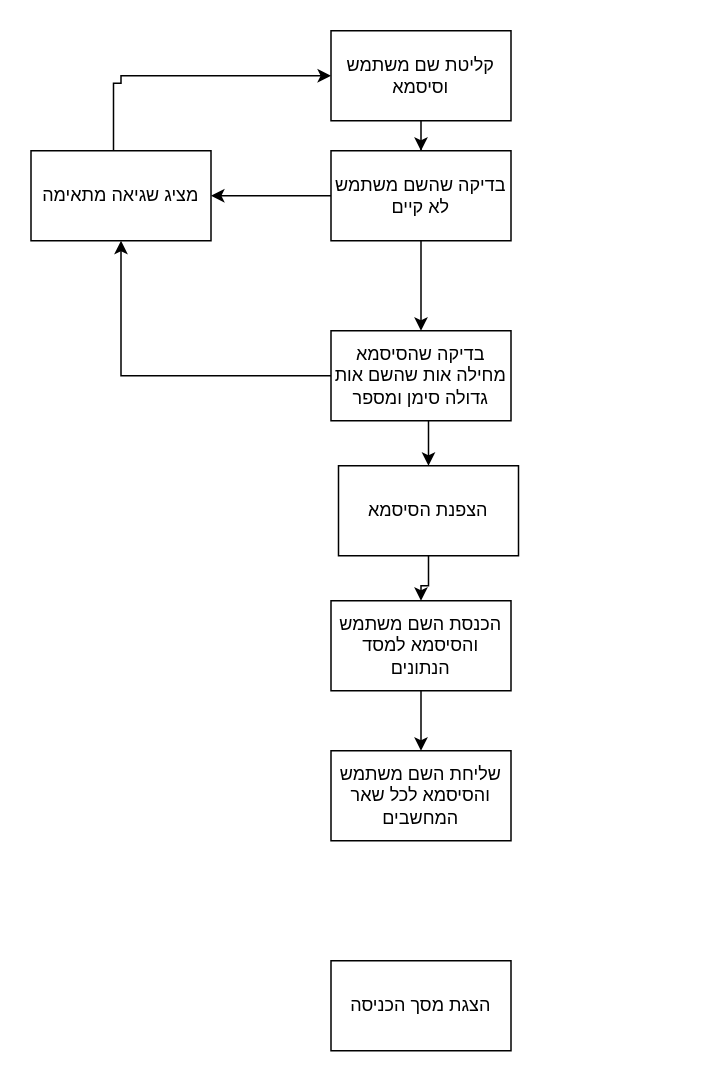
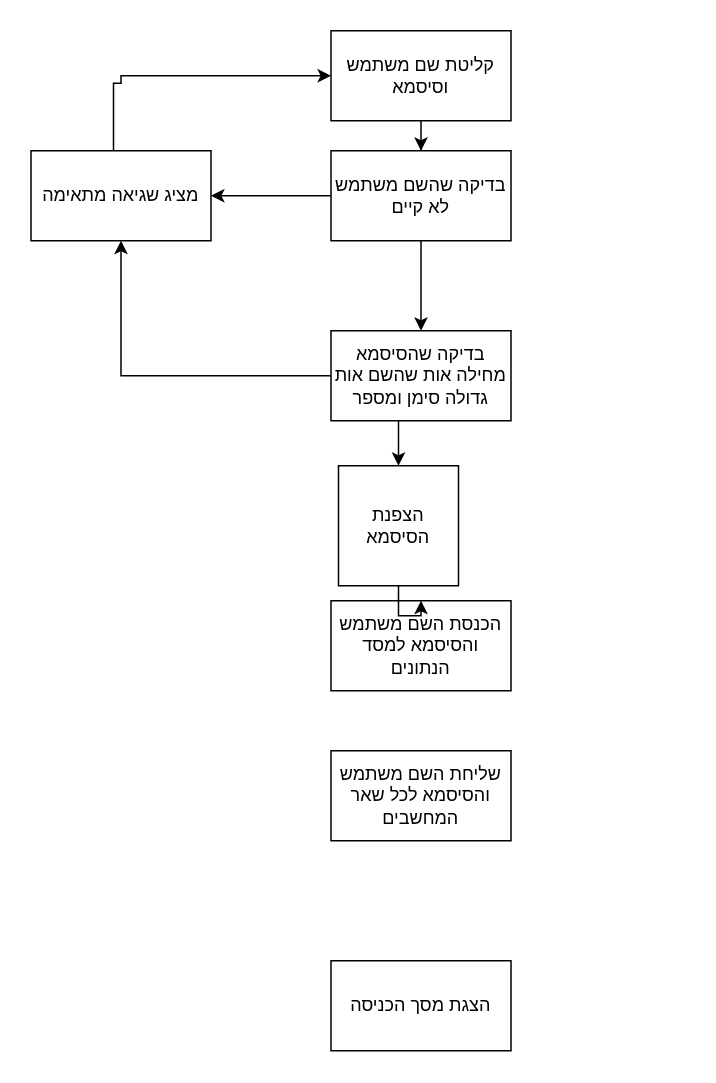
  <mxCell id="0" />
  <mxCell id="1" parent="0" />
  <mxCell id="2" value="" style="edgeStyle=orthogonalEdgeStyle;rounded=0;orthogonalLoop=1;jettySize=auto;html=1;" edge="1" parent="1" source="3" target="6"><mxGeometry relative="1" as="geometry" /></mxCell>
  <mxCell id="3" value="קליטת שם משתמש וסיסמא" style="rounded=0;whiteSpace=wrap;html=1;" vertex="1" parent="1"><mxGeometry x="220" y="20" width="120" height="60" as="geometry" /></mxCell>
  <mxCell id="4" value="" style="edgeStyle=orthogonalEdgeStyle;rounded=0;orthogonalLoop=1;jettySize=auto;html=1;" edge="1" parent="1" source="6" target="8"><mxGeometry relative="1" as="geometry" /></mxCell>
  <mxCell id="5" value="" style="edgeStyle=orthogonalEdgeStyle;rounded=0;orthogonalLoop=1;jettySize=auto;html=1;" edge="1" parent="1" source="6" target="11"><mxGeometry relative="1" as="geometry" /></mxCell>
  <mxCell id="6" value="בדיקה שהשם משתמש לא קיים" style="rounded=0;whiteSpace=wrap;html=1;" vertex="1" parent="1"><mxGeometry x="220" y="100" width="120" height="60" as="geometry" /></mxCell>
  <mxCell id="7" style="edgeStyle=orthogonalEdgeStyle;rounded=0;orthogonalLoop=1;jettySize=auto;html=1;entryX=0;entryY=0.5;entryDx=0;entryDy=0;" edge="1" parent="1" source="8" target="3"><mxGeometry relative="1" as="geometry"><mxPoint x="80" y="10" as="targetPoint" /><Array as="points"><mxPoint x="75" y="55" /><mxPoint x="80" y="55" /><mxPoint x="80" y="50" /></Array></mxGeometry></mxCell>
  <mxCell id="8" value="מציג שגיאה מתאימה" style="whiteSpace=wrap;html=1;rounded=0;" vertex="1" parent="1"><mxGeometry x="20" y="100" width="120" height="60" as="geometry" /></mxCell>
  <mxCell id="9" style="edgeStyle=orthogonalEdgeStyle;rounded=0;orthogonalLoop=1;jettySize=auto;html=1;entryX=0.5;entryY=1;entryDx=0;entryDy=0;" edge="1" parent="1" source="11" target="8"><mxGeometry relative="1" as="geometry" /></mxCell>
  <mxCell id="10" value="" style="edgeStyle=orthogonalEdgeStyle;rounded=0;orthogonalLoop=1;jettySize=auto;html=1;entryX=0.5;entryY=0;entryDx=0;entryDy=0;" edge="1" parent="1" source="11" target="16"><mxGeometry relative="1" as="geometry"><mxPoint x="345" y="280" as="targetPoint" /><Array as="points"><mxPoint x="295" y="280" /><mxPoint x="455" y="280" /></Array></mxGeometry></mxCell>
  <mxCell id="11" value="בדיקה שהסיסמא מחילה אות שהשם אות גדולה סימן ומספר" style="whiteSpace=wrap;html=1;rounded=0;" vertex="1" parent="1"><mxGeometry x="220" y="220" width="120" height="60" as="geometry" /></mxCell>
- <mxCell id="12" value="" style="edgeStyle=orthogonalEdgeStyle;rounded=0;orthogonalLoop=1;jettySize=auto;html=1;" edge="1" parent="1" source="13" target="14"><mxGeometry relative="1" as="geometry" /></mxCell>
  <mxCell id="13" value="הכנסת השם משתמש והסיסמא למסד הנתונים" style="whiteSpace=wrap;html=1;rounded=0;" vertex="1" parent="1"><mxGeometry x="220" y="400" width="120" height="60" as="geometry" /></mxCell>
  <mxCell id="14" value="שליחת השם משתמש והסיסמא לכל שאר המחשבים" style="whiteSpace=wrap;html=1;rounded=0;" vertex="1" parent="1"><mxGeometry x="220" y="500" width="120" height="60" as="geometry" /></mxCell>
  <mxCell id="15" value="" style="edgeStyle=orthogonalEdgeStyle;rounded=0;orthogonalLoop=1;jettySize=auto;html=1;" edge="1" parent="1" source="16" target="13"><mxGeometry relative="1" as="geometry" /></mxCell>
- <mxCell id="16" value="הצפנת הסיסמא" style="rounded=0;whiteSpace=wrap;html=1;" vertex="1" parent="1"><mxGeometry x="225" y="310" width="120" height="60" as="geometry" /></mxCell>
+ <mxCell id="16" value="הצפנת הסיסמא" style="rounded=0;whiteSpace=wrap;html=1;" vertex="1" parent="1"><mxGeometry x="225" y="310" width="80" height="80" as="geometry" /></mxCell>
  <mxCell id="17" value="הצגת מסך הכניסה" style="whiteSpace=wrap;html=1;rounded=0;" vertex="1" parent="1"><mxGeometry x="220" y="640" width="120" height="60" as="geometry" /></mxCell>
